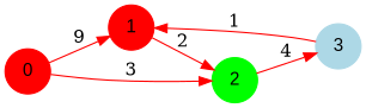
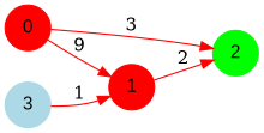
  digraph {
    rankdir=LR
    node [color=red fontname=Arial shape=circle style=filled]
    edge [color=red]
    0
    1
    2 [color=green]
    3 [color=lightblue]
    0 -> 1 [label=9]
    0 -> 2 [label=3]
    1 -> 2 [label=2]
-   2 -> 3 [label=4]
    3 -> 1 [label=1]
  }
